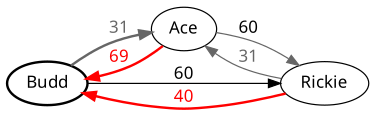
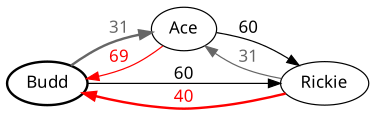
  strict digraph {
    fontname="Noto Sans"
    rankdir=LR
    node [fontname="Noto Sans"]
    edge [fontname="Noto Sans"]
    Budd [style=bold]
    Ace
    Rickie
    Budd -> Ace [color=gray40 fontcolor=gray40 label=31 style=bold]
    Budd -> Rickie [label=60]
-   Ace -> Budd [color=red fontcolor=red label=69 style=bold]
-   Ace -> Rickie [label=60 color=gray40]
+   Ace -> Budd [color=red fontcolor=red label=69 style=solid]
+   Ace -> Rickie [label=60]
    Rickie -> Budd [color=red fontcolor=red label=40 style=bold]
    Rickie -> Ace [color=gray40 fontcolor=gray40 label=31]
  }
